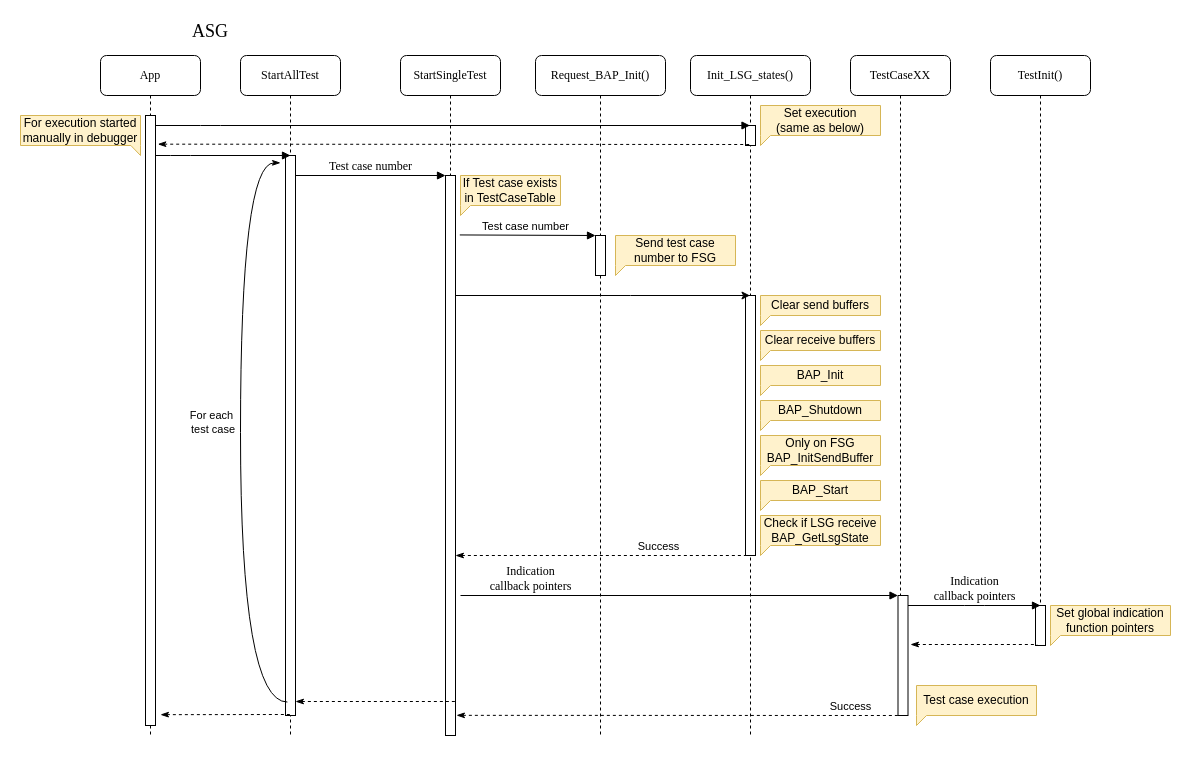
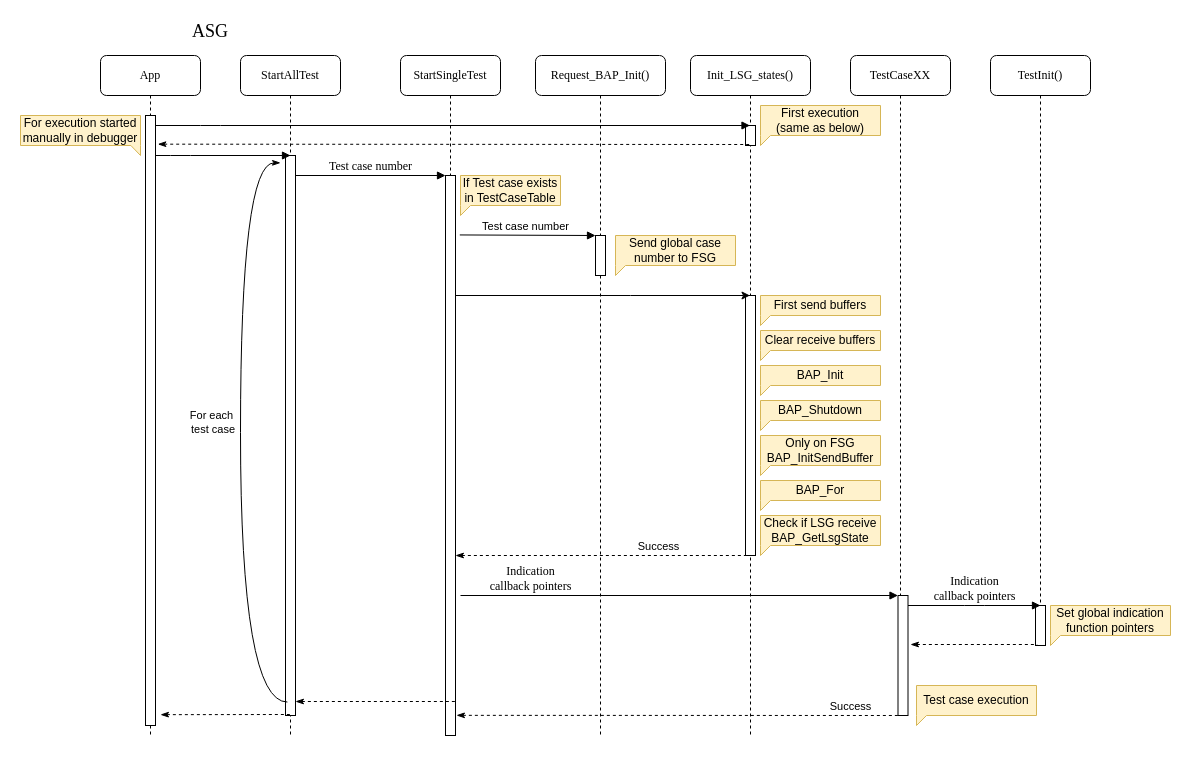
  <mxCell id="0" />
  <mxCell id="1" parent="0" />
  <mxCell id="2" value="StartAllTest" style="shape=umlLifeline;perimeter=lifelinePerimeter;whiteSpace=wrap;html=1;container=1;collapsible=0;recursiveResize=0;outlineConnect=0;rounded=1;shadow=0;comic=0;labelBackgroundColor=none;strokeWidth=1;fontFamily=Verdana;fontSize=12;align=center;" parent="1" vertex="1"><mxGeometry x="240" y="55" width="100" height="680" as="geometry" /></mxCell>
  <mxCell id="3" value="" style="html=1;points=[];perimeter=orthogonalPerimeter;rounded=0;shadow=0;comic=0;labelBackgroundColor=none;strokeWidth=1;fontFamily=Verdana;fontSize=12;align=center;" parent="2" vertex="1"><mxGeometry x="45" y="100" width="10" height="560" as="geometry" /></mxCell>
  <mxCell id="4" style="edgeStyle=orthogonalEdgeStyle;orthogonalLoop=1;jettySize=auto;html=1;startArrow=classicThin;startFill=1;endArrow=none;endFill=0;exitX=0.167;exitY=0.018;exitDx=0;exitDy=0;exitPerimeter=0;strokeColor=none;curved=1;" parent="2" source="3" target="2" edge="1"><mxGeometry relative="1" as="geometry"><mxPoint x="40" y="590" as="targetPoint" /><Array as="points"><mxPoint x="8" y="108" /><mxPoint x="8" y="310" /><mxPoint x="-30" y="310" /><mxPoint x="-30" y="540" /></Array></mxGeometry></mxCell>
  <mxCell id="5" value="StartSingleTest" style="shape=umlLifeline;perimeter=lifelinePerimeter;whiteSpace=wrap;html=1;container=1;collapsible=0;recursiveResize=0;outlineConnect=0;rounded=1;shadow=0;comic=0;labelBackgroundColor=none;strokeWidth=1;fontFamily=Verdana;fontSize=12;align=center;" parent="1" vertex="1"><mxGeometry x="400" y="55" width="100" height="680" as="geometry" /></mxCell>
  <mxCell id="6" value="" style="html=1;points=[];perimeter=orthogonalPerimeter;rounded=0;shadow=0;comic=0;labelBackgroundColor=none;strokeWidth=1;fontFamily=Verdana;fontSize=12;align=center;" parent="5" vertex="1"><mxGeometry x="45" y="120" width="10" height="560" as="geometry" /></mxCell>
  <mxCell id="7" value="TestCaseXX" style="shape=umlLifeline;perimeter=lifelinePerimeter;whiteSpace=wrap;html=1;container=1;collapsible=0;recursiveResize=0;outlineConnect=0;rounded=1;shadow=0;comic=0;labelBackgroundColor=none;strokeWidth=1;fontFamily=Verdana;fontSize=12;align=center;size=40;" parent="1" vertex="1"><mxGeometry x="850" y="55" width="100" height="580" as="geometry" /></mxCell>
  <mxCell id="8" value="Init_LSG_states()" style="shape=umlLifeline;perimeter=lifelinePerimeter;whiteSpace=wrap;html=1;container=1;collapsible=0;recursiveResize=0;outlineConnect=0;rounded=1;shadow=0;comic=0;labelBackgroundColor=none;strokeWidth=1;fontFamily=Verdana;fontSize=12;align=center;" parent="1" vertex="1"><mxGeometry x="690" y="55" width="120" height="680" as="geometry" /></mxCell>
  <mxCell id="9" value="" style="html=1;points=[];perimeter=orthogonalPerimeter;rounded=0;shadow=0;comic=0;labelBackgroundColor=none;strokeWidth=1;fontFamily=Verdana;fontSize=12;align=center;" vertex="1" parent="8"><mxGeometry x="55" y="240" width="10" height="260" as="geometry" /></mxCell>
  <mxCell id="10" value="" style="html=1;points=[];perimeter=orthogonalPerimeter;rounded=0;shadow=0;comic=0;labelBackgroundColor=none;strokeWidth=1;fontFamily=Verdana;fontSize=12;align=center;" vertex="1" parent="8"><mxGeometry x="55" y="70" width="10" height="20" as="geometry" /></mxCell>
  <mxCell id="11" value="App" style="shape=umlLifeline;perimeter=lifelinePerimeter;whiteSpace=wrap;html=1;container=1;collapsible=0;recursiveResize=0;outlineConnect=0;rounded=1;shadow=0;comic=0;labelBackgroundColor=none;strokeWidth=1;fontFamily=Verdana;fontSize=12;align=center;" parent="1" vertex="1"><mxGeometry x="100" y="55" width="100" height="680" as="geometry" /></mxCell>
  <mxCell id="12" value="" style="html=1;points=[];perimeter=orthogonalPerimeter;rounded=0;shadow=0;comic=0;labelBackgroundColor=none;strokeWidth=1;fontFamily=Verdana;fontSize=12;align=center;" parent="11" vertex="1"><mxGeometry x="45" y="60" width="10" height="610" as="geometry" /></mxCell>
  <mxCell id="13" value="" style="html=1;points=[];perimeter=orthogonalPerimeter;rounded=0;shadow=0;comic=0;labelBackgroundColor=none;strokeWidth=1;fontFamily=Verdana;fontSize=12;align=center;" parent="1" vertex="1"><mxGeometry x="897.5" y="595" width="10" height="120" as="geometry" /></mxCell>
  <mxCell id="14" value="Indication &lt;br&gt;callback pointers" style="html=1;verticalAlign=bottom;endArrow=block;entryX=0;entryY=0;labelBackgroundColor=none;fontFamily=Verdana;fontSize=12;edgeStyle=elbowEdgeStyle;elbow=vertical;" parent="1" target="13" edge="1"><mxGeometry x="-0.68" relative="1" as="geometry"><mxPoint x="460" y="595" as="sourcePoint" /><mxPoint as="offset" /></mxGeometry></mxCell>
  <mxCell id="15" value="" style="html=1;verticalAlign=bottom;endArrow=block;labelBackgroundColor=none;fontFamily=Verdana;fontSize=12;edgeStyle=elbowEdgeStyle;elbow=vertical;" parent="1" source="12" edge="1"><mxGeometry relative="1" as="geometry"><mxPoint x="220" y="165" as="sourcePoint" /><mxPoint x="290" y="155" as="targetPoint" /><Array as="points"><mxPoint x="180" y="155" /><mxPoint x="250" y="225" /></Array></mxGeometry></mxCell>
  <mxCell id="16" value="Test case number" style="html=1;verticalAlign=bottom;endArrow=block;entryX=0;entryY=0;labelBackgroundColor=none;fontFamily=Verdana;fontSize=12;edgeStyle=elbowEdgeStyle;elbow=vertical;" parent="1" source="3" target="6" edge="1"><mxGeometry relative="1" as="geometry"><mxPoint x="370" y="175" as="sourcePoint" /></mxGeometry></mxCell>
  <mxCell id="17" value="&lt;font style=&quot;font-size: 18px&quot;&gt;ASG&lt;/font&gt;" style="shape=note;whiteSpace=wrap;html=1;size=14;verticalAlign=top;align=left;spacingTop=-6;rounded=0;shadow=0;comic=0;labelBackgroundColor=none;strokeWidth=1;fontFamily=Verdana;fontSize=12;strokeColor=none;fillColor=none;" parent="1" vertex="1"><mxGeometry x="190" y="20" width="50" height="20" as="geometry" /></mxCell>
  <mxCell id="18" value="For execution started manually in debugger" style="shape=callout;whiteSpace=wrap;html=1;perimeter=calloutPerimeter;fillColor=#fff2cc;position2=1;base=20;size=10;position=0.92;strokeColor=#d6b656;" parent="1" vertex="1"><mxGeometry x="20" y="115" width="120" height="40" as="geometry" /></mxCell>
  <mxCell id="19" value="If Test case exists in TestCaseTable" style="shape=callout;whiteSpace=wrap;html=1;perimeter=calloutPerimeter;fillColor=#fff2cc;position2=0;base=10;size=10;position=0;strokeColor=#d6b656;" parent="1" vertex="1"><mxGeometry x="460" y="175" width="100" height="40" as="geometry" /></mxCell>
  <mxCell id="20" value="Set global indication function pointers" style="shape=callout;whiteSpace=wrap;html=1;perimeter=calloutPerimeter;fillColor=#fff2cc;position2=0;base=10;size=10;position=0;strokeColor=#d6b656;" parent="1" vertex="1"><mxGeometry x="1050" y="605" width="120" height="40" as="geometry" /></mxCell>
  <mxCell id="21" value="BAP_Init" style="shape=callout;whiteSpace=wrap;html=1;perimeter=calloutPerimeter;fillColor=#fff2cc;position2=0;base=10;size=10;position=0;strokeColor=#d6b656;" parent="1" vertex="1"><mxGeometry x="760" y="365" width="120" height="30" as="geometry" /></mxCell>
  <mxCell id="22" value="BAP_Shutdown" style="shape=callout;whiteSpace=wrap;html=1;perimeter=calloutPerimeter;fillColor=#fff2cc;position2=0;base=10;size=10;position=0;strokeColor=#d6b656;" parent="1" vertex="1"><mxGeometry x="760" y="400" width="120" height="30" as="geometry" /></mxCell>
- <mxCell id="23" value="BAP_Start" style="shape=callout;whiteSpace=wrap;html=1;perimeter=calloutPerimeter;fillColor=#fff2cc;position2=0;base=10;size=10;position=0;strokeColor=#d6b656;" parent="1" vertex="1"><mxGeometry x="760" y="480" width="120" height="30" as="geometry" /></mxCell>
+ <mxCell id="23" value="BAP_For" style="shape=callout;whiteSpace=wrap;html=1;perimeter=calloutPerimeter;fillColor=#fff2cc;position2=0;base=10;size=10;position=0;strokeColor=#d6b656;" parent="1" vertex="1"><mxGeometry x="760" y="480" width="120" height="30" as="geometry" /></mxCell>
  <mxCell id="24" value="Check if LSG receive&lt;br&gt;BAP_GetLsgState" style="shape=callout;whiteSpace=wrap;html=1;perimeter=calloutPerimeter;fillColor=#fff2cc;position2=0;base=10;size=10;position=0;strokeColor=#d6b656;" parent="1" vertex="1"><mxGeometry x="760" y="515" width="120" height="40" as="geometry" /></mxCell>
  <mxCell id="25" value="" style="html=1;verticalAlign=bottom;endArrow=none;entryX=0;entryY=0;labelBackgroundColor=none;fontFamily=Verdana;fontSize=12;edgeStyle=elbowEdgeStyle;elbow=vertical;endFill=0;startArrow=classicThin;startFill=1;dashed=1;exitX=1.1;exitY=0.964;exitDx=0;exitDy=0;exitPerimeter=0;" parent="1" edge="1" source="6"><mxGeometry relative="1" as="geometry"><mxPoint x="767.5" y="715" as="sourcePoint" /><mxPoint x="897.5" y="715" as="targetPoint" /></mxGeometry></mxCell>
  <mxCell id="26" value="Success" style="edgeLabel;html=1;align=center;verticalAlign=middle;resizable=0;points=[];" vertex="1" connectable="0" parent="25"><mxGeometry x="-0.13" y="-2" relative="1" as="geometry"><mxPoint x="202" y="-12" as="offset" /></mxGeometry></mxCell>
  <mxCell id="27" value="Test case execution" style="shape=callout;whiteSpace=wrap;html=1;perimeter=calloutPerimeter;fillColor=#fff2cc;position2=0;base=10;size=10;position=0;strokeColor=#d6b656;" parent="1" vertex="1"><mxGeometry x="916" y="685" width="120" height="40" as="geometry" /></mxCell>
  <mxCell id="28" value="" style="html=1;verticalAlign=bottom;endArrow=none;labelBackgroundColor=none;fontFamily=Verdana;fontSize=12;edgeStyle=elbowEdgeStyle;elbow=vertical;endFill=0;startArrow=classicThin;startFill=1;dashed=1;jumpStyle=none;" parent="1" edge="1" target="8"><mxGeometry relative="1" as="geometry"><mxPoint x="455" y="555" as="sourcePoint" /><mxPoint x="585" y="574" as="targetPoint" /><Array as="points"><mxPoint x="670" y="555" /></Array></mxGeometry></mxCell>
  <mxCell id="29" value="Success" style="edgeLabel;html=1;align=center;verticalAlign=middle;resizable=0;points=[];" vertex="1" connectable="0" parent="28"><mxGeometry x="0.371" y="-3" relative="1" as="geometry"><mxPoint y="-13" as="offset" /></mxGeometry></mxCell>
  <mxCell id="30" value="" style="html=1;verticalAlign=bottom;endArrow=none;labelBackgroundColor=none;fontFamily=Verdana;fontSize=12;edgeStyle=elbowEdgeStyle;elbow=vertical;endFill=0;startArrow=classicThin;startFill=1;dashed=1;entryX=1.033;entryY=0.939;entryDx=0;entryDy=0;entryPerimeter=0;" parent="1" source="3" edge="1" target="6"><mxGeometry relative="1" as="geometry"><mxPoint x="380" y="635" as="sourcePoint" /><mxPoint x="440" y="585" as="targetPoint" /><Array as="points"><mxPoint x="410" y="701" /><mxPoint x="380" y="695" /></Array></mxGeometry></mxCell>
  <mxCell id="31" style="edgeStyle=orthogonalEdgeStyle;curved=1;orthogonalLoop=1;jettySize=auto;html=1;startArrow=none;startFill=0;endArrow=classicThin;endFill=1;exitX=0.189;exitY=0.976;exitDx=0;exitDy=0;exitPerimeter=0;" parent="1" source="3" edge="1"><mxGeometry relative="1" as="geometry"><mxPoint x="280" y="162.333" as="targetPoint" /><Array as="points"><mxPoint x="240" y="702" /><mxPoint x="240" y="162" /></Array></mxGeometry></mxCell>
  <mxCell id="32" value="For each&lt;br&gt;&amp;nbsp;test case" style="edgeLabel;html=1;align=center;verticalAlign=middle;resizable=0;points=[];" parent="31" vertex="1" connectable="0"><mxGeometry x="-0.035" relative="1" as="geometry"><mxPoint x="-30" y="-25" as="offset" /></mxGeometry></mxCell>
  <mxCell id="33" value="" style="html=1;verticalAlign=bottom;endArrow=none;entryX=0;entryY=0;labelBackgroundColor=none;fontFamily=Verdana;fontSize=12;edgeStyle=elbowEdgeStyle;elbow=vertical;endFill=0;startArrow=classicThin;startFill=1;dashed=1;" parent="1" edge="1"><mxGeometry relative="1" as="geometry"><mxPoint x="160" y="714.17" as="sourcePoint" /><mxPoint x="290.5" y="714.17" as="targetPoint" /></mxGeometry></mxCell>
  <mxCell id="34" value="Request_BAP_Init()" style="shape=umlLifeline;perimeter=lifelinePerimeter;whiteSpace=wrap;html=1;container=1;collapsible=0;recursiveResize=0;outlineConnect=0;rounded=1;shadow=0;comic=0;labelBackgroundColor=none;strokeWidth=1;fontFamily=Verdana;fontSize=12;align=center;" vertex="1" parent="1"><mxGeometry x="535" y="55" width="130" height="680" as="geometry" /></mxCell>
  <mxCell id="35" value="" style="html=1;points=[];perimeter=orthogonalPerimeter;rounded=0;shadow=0;comic=0;labelBackgroundColor=none;strokeWidth=1;fontFamily=Verdana;fontSize=12;align=center;" vertex="1" parent="34"><mxGeometry x="60" y="180" width="10" height="40" as="geometry" /></mxCell>
  <mxCell id="36" value="TestInit()" style="shape=umlLifeline;perimeter=lifelinePerimeter;whiteSpace=wrap;html=1;container=1;collapsible=0;recursiveResize=0;outlineConnect=0;rounded=1;shadow=0;comic=0;labelBackgroundColor=none;strokeWidth=1;fontFamily=Verdana;fontSize=12;align=center;" vertex="1" parent="1"><mxGeometry x="990" y="55" width="100" height="590" as="geometry" /></mxCell>
  <mxCell id="37" value="" style="html=1;points=[];perimeter=orthogonalPerimeter;rounded=0;shadow=0;comic=0;labelBackgroundColor=none;strokeWidth=1;fontFamily=Verdana;fontSize=12;align=center;" vertex="1" parent="36"><mxGeometry x="45" y="550" width="10" height="40" as="geometry" /></mxCell>
  <mxCell id="38" value="" style="html=1;verticalAlign=bottom;endArrow=block;labelBackgroundColor=none;fontFamily=Verdana;fontSize=12;edgeStyle=elbowEdgeStyle;elbow=vertical;exitX=0.931;exitY=0.027;exitDx=0;exitDy=0;exitPerimeter=0;" edge="1" parent="1"><mxGeometry relative="1" as="geometry"><mxPoint x="459.31" y="234.45" as="sourcePoint" /><Array as="points"><mxPoint x="550" y="235" /><mxPoint x="550" y="245" /><mxPoint x="530" y="255" /><mxPoint x="470" y="205" /></Array><mxPoint as="offset" /><mxPoint x="595" y="235" as="targetPoint" /></mxGeometry></mxCell>
  <mxCell id="39" value="Test case number" style="edgeLabel;html=1;align=center;verticalAlign=middle;resizable=0;points=[];" vertex="1" connectable="0" parent="38"><mxGeometry x="0.209" y="-3" relative="1" as="geometry"><mxPoint x="-16" y="-13" as="offset" /></mxGeometry></mxCell>
- <mxCell id="40" value="Send test case number to FSG" style="shape=callout;whiteSpace=wrap;html=1;perimeter=calloutPerimeter;fillColor=#fff2cc;position2=0;base=10;size=10;position=0;strokeColor=#d6b656;" vertex="1" parent="1"><mxGeometry x="615" y="235" width="120" height="40" as="geometry" /></mxCell>
- <mxCell id="41" value="Clear send buffers" style="shape=callout;whiteSpace=wrap;html=1;perimeter=calloutPerimeter;fillColor=#fff2cc;position2=0;base=10;size=10;position=0;strokeColor=#d6b656;" vertex="1" parent="1"><mxGeometry x="760" y="295" width="120" height="30" as="geometry" /></mxCell>
+ <mxCell id="40" value="Send global case number to FSG" style="shape=callout;whiteSpace=wrap;html=1;perimeter=calloutPerimeter;fillColor=#fff2cc;position2=0;base=10;size=10;position=0;strokeColor=#d6b656;" vertex="1" parent="1"><mxGeometry x="615" y="235" width="120" height="40" as="geometry" /></mxCell>
+ <mxCell id="41" value="First send buffers" style="shape=callout;whiteSpace=wrap;html=1;perimeter=calloutPerimeter;fillColor=#fff2cc;position2=0;base=10;size=10;position=0;strokeColor=#d6b656;" vertex="1" parent="1"><mxGeometry x="760" y="295" width="120" height="30" as="geometry" /></mxCell>
  <mxCell id="42" value="Clear receive buffers" style="shape=callout;whiteSpace=wrap;html=1;perimeter=calloutPerimeter;fillColor=#fff2cc;position2=0;base=10;size=10;position=0;strokeColor=#d6b656;" vertex="1" parent="1"><mxGeometry x="760" y="330" width="120" height="30" as="geometry" /></mxCell>
  <mxCell id="43" value="Only on FSG&lt;br&gt;BAP_InitSendBuffer" style="shape=callout;whiteSpace=wrap;html=1;perimeter=calloutPerimeter;fillColor=#fff2cc;position2=0;base=10;size=10;position=0;strokeColor=#d6b656;" vertex="1" parent="1"><mxGeometry x="760" y="435" width="120" height="40" as="geometry" /></mxCell>
  <mxCell id="44" style="edgeStyle=orthogonalEdgeStyle;rounded=0;orthogonalLoop=1;jettySize=auto;html=1;" edge="1" parent="1" source="6" target="8"><mxGeometry relative="1" as="geometry"><mxPoint x="510" y="380" as="targetPoint" /><Array as="points"><mxPoint x="630" y="295" /><mxPoint x="630" y="295" /></Array></mxGeometry></mxCell>
  <mxCell id="45" value="Indication &lt;br&gt;callback pointers" style="html=1;verticalAlign=bottom;endArrow=block;labelBackgroundColor=none;fontFamily=Verdana;fontSize=12;edgeStyle=elbowEdgeStyle;elbow=vertical;entryX=0.5;entryY=0;entryDx=0;entryDy=0;entryPerimeter=0;" edge="1" parent="1" target="37"><mxGeometry relative="1" as="geometry"><mxPoint x="907.5" y="605" as="sourcePoint" /><mxPoint x="1027.5" y="605" as="targetPoint" /><mxPoint as="offset" /></mxGeometry></mxCell>
  <mxCell id="46" value="" style="html=1;verticalAlign=bottom;endArrow=none;labelBackgroundColor=none;fontFamily=Verdana;fontSize=12;edgeStyle=elbowEdgeStyle;elbow=vertical;endFill=0;startArrow=classicThin;startFill=1;dashed=1;entryX=0.167;entryY=0.967;entryDx=0;entryDy=0;entryPerimeter=0;" edge="1" parent="1" target="37"><mxGeometry relative="1" as="geometry"><mxPoint x="910" y="644" as="sourcePoint" /><mxPoint x="1030" y="644" as="targetPoint" /></mxGeometry></mxCell>
  <mxCell id="47" value="" style="html=1;verticalAlign=bottom;endArrow=block;labelBackgroundColor=none;fontFamily=Verdana;fontSize=12;edgeStyle=elbowEdgeStyle;elbow=vertical;" edge="1" parent="1" source="12" target="8"><mxGeometry relative="1" as="geometry"><mxPoint x="160" y="125" as="sourcePoint" /><mxPoint x="670" y="125" as="targetPoint" /><Array as="points"><mxPoint x="210" y="125" /><mxPoint x="285" y="194.5" /></Array></mxGeometry></mxCell>
- <mxCell id="48" value="Set execution&lt;br&gt;(same as below)" style="shape=callout;whiteSpace=wrap;html=1;perimeter=calloutPerimeter;fillColor=#fff2cc;position2=0;base=10;size=10;position=0;strokeColor=#d6b656;" vertex="1" parent="1"><mxGeometry x="760" y="105" width="120" height="40" as="geometry" /></mxCell>
+ <mxCell id="48" value="First execution&lt;br&gt;(same as below)" style="shape=callout;whiteSpace=wrap;html=1;perimeter=calloutPerimeter;fillColor=#fff2cc;position2=0;base=10;size=10;position=0;strokeColor=#d6b656;" vertex="1" parent="1"><mxGeometry x="760" y="105" width="120" height="40" as="geometry" /></mxCell>
  <mxCell id="49" value="" style="html=1;verticalAlign=bottom;endArrow=none;entryX=0;entryY=0;labelBackgroundColor=none;fontFamily=Verdana;fontSize=12;edgeStyle=elbowEdgeStyle;elbow=vertical;endFill=0;startArrow=classicThin;startFill=1;dashed=1;exitX=1.233;exitY=0.047;exitDx=0;exitDy=0;exitPerimeter=0;" edge="1" parent="1" source="12"><mxGeometry relative="1" as="geometry"><mxPoint x="310" y="144" as="sourcePoint" /><mxPoint x="751.5" y="144.16" as="targetPoint" /></mxGeometry></mxCell>
